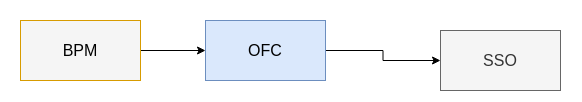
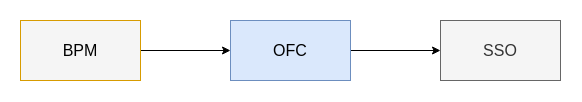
  <mxCell id="0" />
  <mxCell id="1" parent="0" />
  <mxCell id="2" style="edgeStyle=orthogonalEdgeStyle;rounded=0;orthogonalLoop=1;jettySize=auto;html=1;exitX=1;exitY=0.5;exitDx=0;exitDy=0;entryX=0;entryY=0.5;entryDx=0;entryDy=0;fontSize=16;" edge="1" parent="1" source="3" target="5"><mxGeometry relative="1" as="geometry" /></mxCell>
  <mxCell id="3" value="BPM" style="rounded=0;whiteSpace=wrap;html=1;fontSize=16;fillColor=#f5f5f5;strokeColor=#d79b00;" vertex="1" parent="1"><mxGeometry x="20" y="20" width="120" height="60" as="geometry" /></mxCell>
  <mxCell id="4" style="edgeStyle=orthogonalEdgeStyle;rounded=0;orthogonalLoop=1;jettySize=auto;html=1;exitX=1;exitY=0.5;exitDx=0;exitDy=0;entryX=0;entryY=0.5;entryDx=0;entryDy=0;fontSize=16;" edge="1" parent="1" source="5" target="6"><mxGeometry relative="1" as="geometry" /></mxCell>
- <mxCell id="5" value="OFC" style="rounded=0;whiteSpace=wrap;html=1;fontSize=16;fillColor=#dae8fc;strokeColor=#6c8ebf;" vertex="1" parent="1"><mxGeometry x="205" y="20" width="120" height="60" as="geometry" /></mxCell>
- <mxCell id="6" value="SSO" style="rounded=0;whiteSpace=wrap;html=1;fontSize=16;fillColor=#f5f5f5;strokeColor=#666666;fontColor=#333333;" vertex="1" parent="1"><mxGeometry x="440" y="30" width="120" height="60" as="geometry" /></mxCell>
+ <mxCell id="5" value="OFC" style="rounded=0;whiteSpace=wrap;html=1;fontSize=16;fillColor=#dae8fc;strokeColor=#6c8ebf;" vertex="1" parent="1"><mxGeometry x="230" y="20" width="120" height="60" as="geometry" /></mxCell>
+ <mxCell id="6" value="SSO" style="rounded=0;whiteSpace=wrap;html=1;fontSize=16;fillColor=#f5f5f5;strokeColor=#666666;fontColor=#333333;" vertex="1" parent="1"><mxGeometry x="440" y="20" width="120" height="60" as="geometry" /></mxCell>
